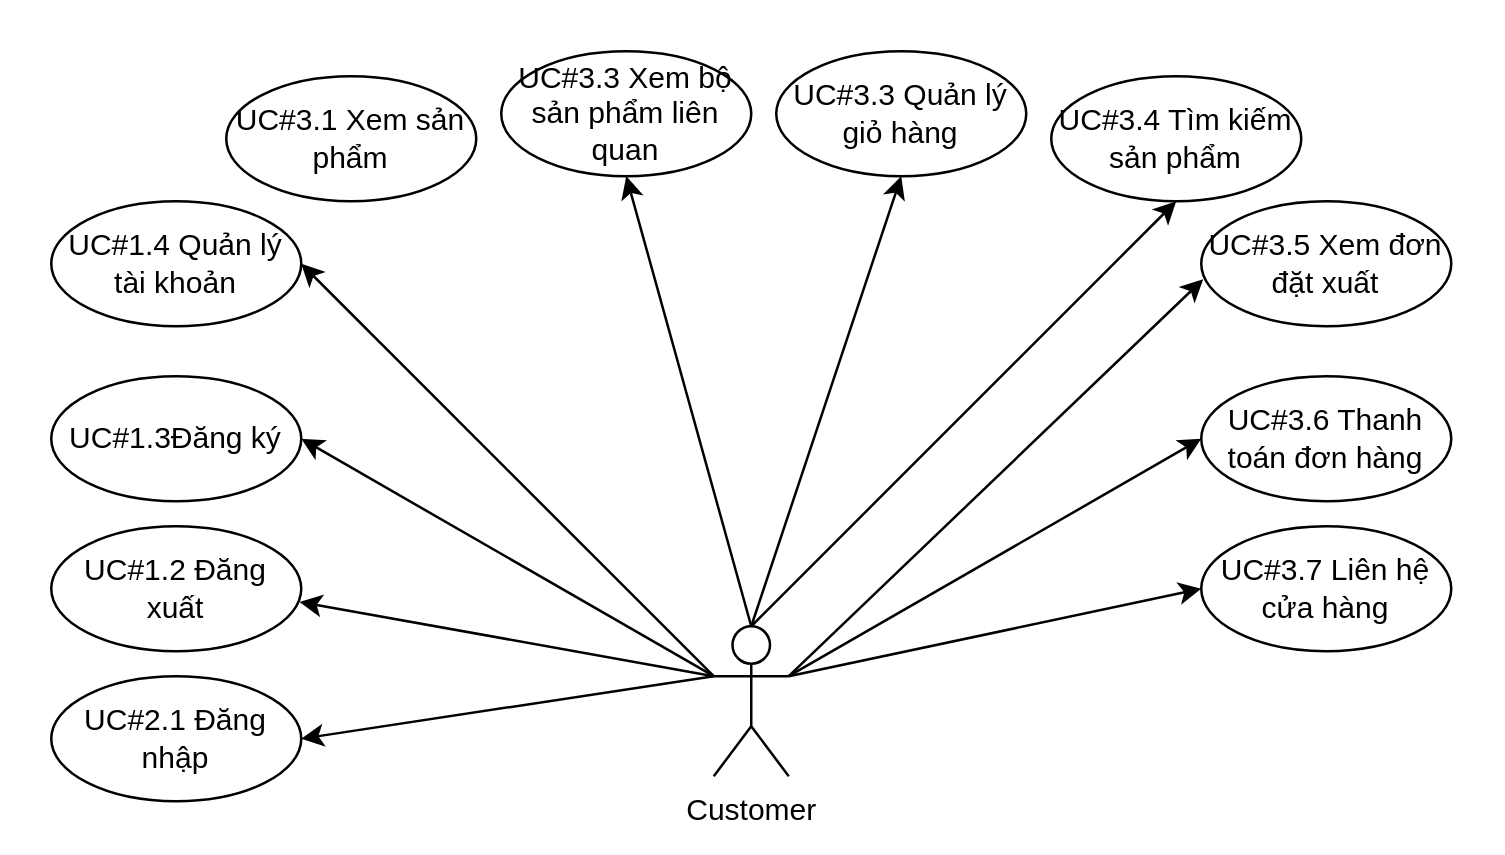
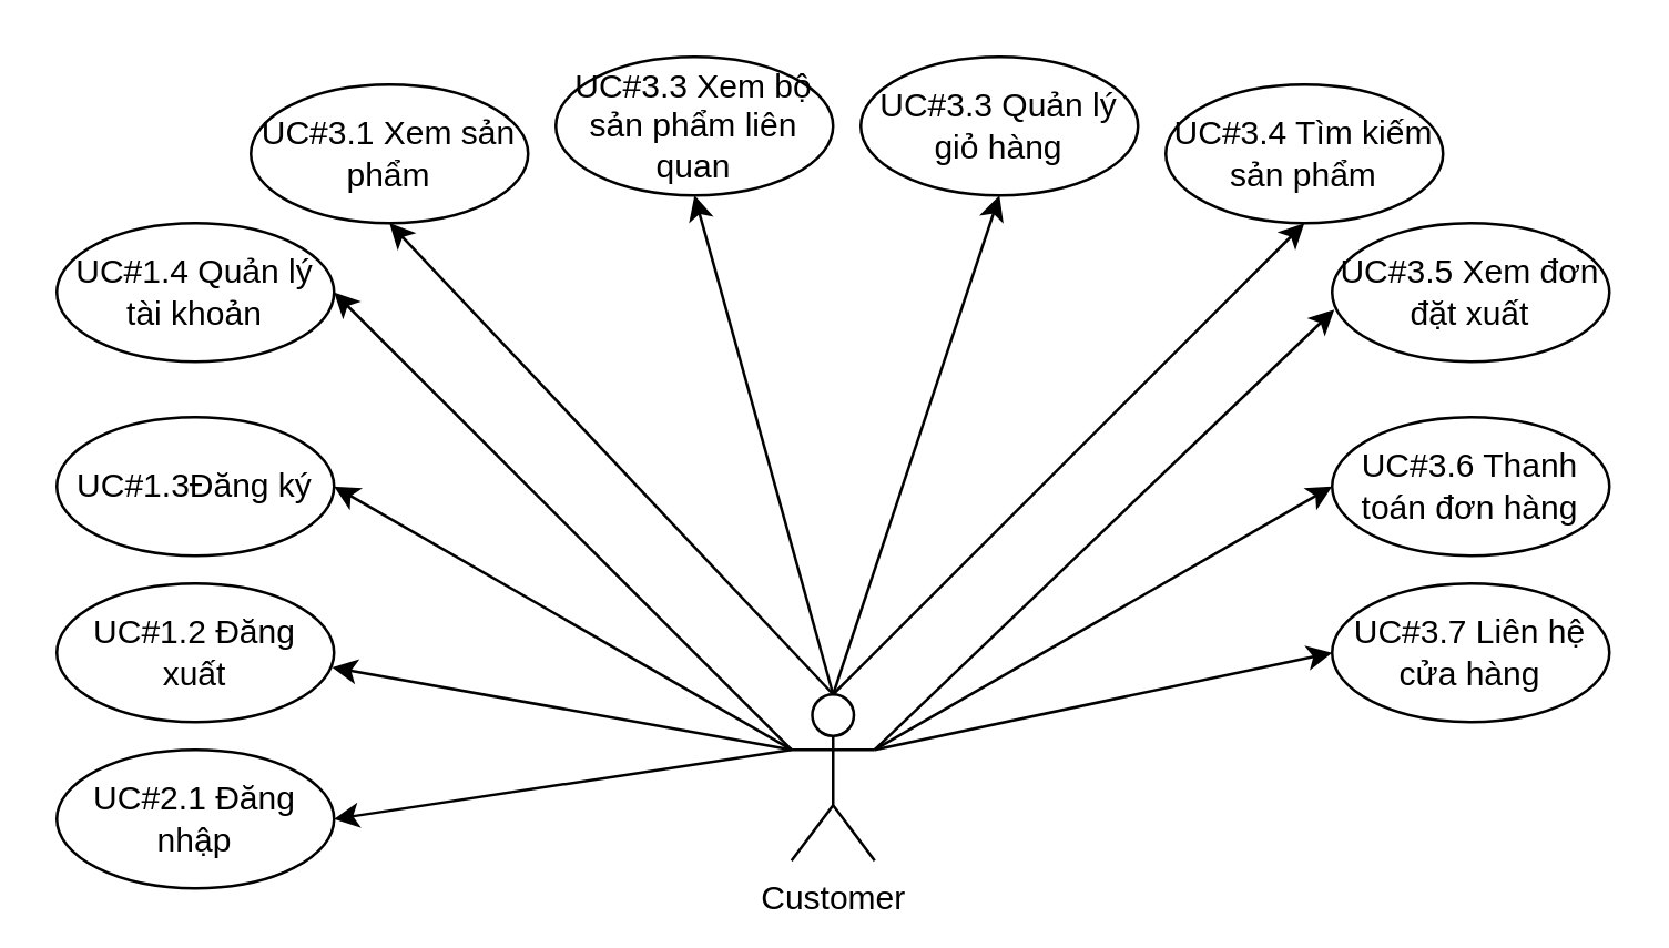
  <mxCell id="0" />
  <mxCell id="1" parent="0" />
  <mxCell id="2" value="Customer" style="shape=umlActor;verticalLabelPosition=bottom;verticalAlign=top;html=1;outlineConnect=0;" vertex="1" parent="1"><mxGeometry x="285" y="250" width="30" height="60" as="geometry" /></mxCell>
  <mxCell id="3" value="UC#2.1 Đăng nhập" style="ellipse;whiteSpace=wrap;html=1;" vertex="1" parent="1"><mxGeometry x="20" y="270" width="100" height="50" as="geometry" /></mxCell>
  <mxCell id="4" value="UC#1.3Đăng ký" style="ellipse;whiteSpace=wrap;html=1;" vertex="1" parent="1"><mxGeometry x="20" y="150" width="100" height="50" as="geometry" /></mxCell>
  <mxCell id="5" value="UC#1.2 Đăng xuất" style="ellipse;whiteSpace=wrap;html=1;" vertex="1" parent="1"><mxGeometry x="20" y="210" width="100" height="50" as="geometry" /></mxCell>
  <mxCell id="6" value="UC#1.4 Quản lý tài khoản" style="ellipse;whiteSpace=wrap;html=1;" vertex="1" parent="1"><mxGeometry x="20" y="80" width="100" height="50" as="geometry" /></mxCell>
  <mxCell id="7" value="UC#3.1 Xem sản phẩm" style="ellipse;whiteSpace=wrap;html=1;" vertex="1" parent="1"><mxGeometry x="90" y="30" width="100" height="50" as="geometry" /></mxCell>
  <mxCell id="8" value="UC#3.4 Tìm kiếm sản phẩm" style="ellipse;whiteSpace=wrap;html=1;" vertex="1" parent="1"><mxGeometry x="420" y="30" width="100" height="50" as="geometry" /></mxCell>
  <mxCell id="9" value="UC#3.3 Quản lý giỏ hàng" style="ellipse;whiteSpace=wrap;html=1;" vertex="1" parent="1"><mxGeometry x="310" y="20" width="100" height="50" as="geometry" /></mxCell>
  <mxCell id="10" value="UC#3.5 Xem đơn đặt xuất" style="ellipse;whiteSpace=wrap;html=1;" vertex="1" parent="1"><mxGeometry x="480" y="80" width="100" height="50" as="geometry" /></mxCell>
  <mxCell id="11" value="UC#3.6 Thanh toán đơn hàng" style="ellipse;whiteSpace=wrap;html=1;" vertex="1" parent="1"><mxGeometry x="480" y="150" width="100" height="50" as="geometry" /></mxCell>
  <mxCell id="12" value="UC#3.7 Liên hệ cửa hàng" style="ellipse;whiteSpace=wrap;html=1;" vertex="1" parent="1"><mxGeometry x="480" y="210" width="100" height="50" as="geometry" /></mxCell>
  <mxCell id="13" value="" style="endArrow=classic;html=1;rounded=0;entryX=1;entryY=0.5;entryDx=0;entryDy=0;exitX=0;exitY=0.333;exitDx=0;exitDy=0;exitPerimeter=0;" edge="1" parent="1" source="2" target="3"><mxGeometry width="50" height="50" relative="1" as="geometry"><mxPoint x="300" y="320" as="sourcePoint" /><mxPoint x="130" y="290" as="targetPoint" /></mxGeometry></mxCell>
  <mxCell id="14" value="" style="endArrow=classic;html=1;rounded=0;exitX=1;exitY=0.333;exitDx=0;exitDy=0;exitPerimeter=0;entryX=0;entryY=0.5;entryDx=0;entryDy=0;" edge="1" parent="1" source="2" target="12"><mxGeometry width="50" height="50" relative="1" as="geometry"><mxPoint x="320" y="280" as="sourcePoint" /><mxPoint x="460" y="290" as="targetPoint" /></mxGeometry></mxCell>
  <mxCell id="15" value="" style="endArrow=classic;html=1;rounded=0;entryX=1;entryY=0.5;entryDx=0;entryDy=0;exitX=0;exitY=0.333;exitDx=0;exitDy=0;exitPerimeter=0;" edge="1" parent="1" source="2" target="4"><mxGeometry width="50" height="50" relative="1" as="geometry"><mxPoint x="290" y="270" as="sourcePoint" /><mxPoint x="130" y="220" as="targetPoint" /></mxGeometry></mxCell>
  <mxCell id="16" value="" style="endArrow=classic;html=1;rounded=0;exitX=0;exitY=0.333;exitDx=0;exitDy=0;exitPerimeter=0;entryX=0.993;entryY=0.605;entryDx=0;entryDy=0;entryPerimeter=0;" edge="1" parent="1" source="2" target="5"><mxGeometry width="50" height="50" relative="1" as="geometry"><mxPoint x="290" y="260" as="sourcePoint" /><mxPoint x="130" y="150" as="targetPoint" /></mxGeometry></mxCell>
  <mxCell id="17" value="" style="endArrow=classic;html=1;rounded=0;entryX=1;entryY=0.5;entryDx=0;entryDy=0;exitX=0;exitY=0.333;exitDx=0;exitDy=0;exitPerimeter=0;" edge="1" parent="1" source="2" target="6"><mxGeometry width="50" height="50" relative="1" as="geometry"><mxPoint x="290" y="240" as="sourcePoint" /><mxPoint x="130" y="100" as="targetPoint" /></mxGeometry></mxCell>
+ <mxCell id="18" value="" style="endArrow=classic;html=1;rounded=0;entryX=0.5;entryY=1;entryDx=0;entryDy=0;exitX=0.5;exitY=0;exitDx=0;exitDy=0;exitPerimeter=0;" edge="1" parent="1" source="2" target="7"><mxGeometry width="50" height="50" relative="1" as="geometry"><mxPoint x="300" y="240" as="sourcePoint" /><mxPoint x="190" y="80" as="targetPoint" /></mxGeometry></mxCell>
  <mxCell id="19" value="" style="endArrow=classic;html=1;rounded=0;entryX=0.5;entryY=1;entryDx=0;entryDy=0;" edge="1" parent="1" target="8"><mxGeometry width="50" height="50" relative="1" as="geometry"><mxPoint x="300" y="250" as="sourcePoint" /><mxPoint x="300" y="80" as="targetPoint" /></mxGeometry></mxCell>
  <mxCell id="20" value="" style="endArrow=classic;html=1;rounded=0;entryX=0.5;entryY=1;entryDx=0;entryDy=0;exitX=0.5;exitY=0;exitDx=0;exitDy=0;exitPerimeter=0;" edge="1" parent="1" source="2" target="9"><mxGeometry width="50" height="50" relative="1" as="geometry"><mxPoint x="310" y="240" as="sourcePoint" /><mxPoint x="410" y="80" as="targetPoint" /></mxGeometry></mxCell>
  <mxCell id="21" value="" style="endArrow=classic;html=1;rounded=0;entryX=0.008;entryY=0.624;entryDx=0;entryDy=0;entryPerimeter=0;exitX=1;exitY=0.333;exitDx=0;exitDy=0;exitPerimeter=0;" edge="1" parent="1" source="2" target="10"><mxGeometry width="50" height="50" relative="1" as="geometry"><mxPoint x="320" y="250" as="sourcePoint" /><mxPoint x="460" y="110" as="targetPoint" /></mxGeometry></mxCell>
  <mxCell id="22" value="" style="endArrow=classic;html=1;rounded=0;entryX=0;entryY=0.5;entryDx=0;entryDy=0;exitX=1;exitY=0.333;exitDx=0;exitDy=0;exitPerimeter=0;" edge="1" parent="1" source="2" target="11"><mxGeometry width="50" height="50" relative="1" as="geometry"><mxPoint x="330" y="270" as="sourcePoint" /><mxPoint x="460" y="220" as="targetPoint" /></mxGeometry></mxCell>
  <mxCell id="23" value="UC#3.3 Xem bộ sản phẩm liên quan" style="ellipse;whiteSpace=wrap;html=1;" vertex="1" parent="1"><mxGeometry x="200" y="20" width="100" height="50" as="geometry" /></mxCell>
  <mxCell id="24" value="" style="endArrow=classic;html=1;rounded=0;entryX=0.5;entryY=1;entryDx=0;entryDy=0;exitX=0.5;exitY=0;exitDx=0;exitDy=0;exitPerimeter=0;" edge="1" parent="1" source="2" target="23"><mxGeometry width="50" height="50" relative="1" as="geometry"><mxPoint x="330" y="310" as="sourcePoint" /><mxPoint x="330" y="150" as="targetPoint" /></mxGeometry></mxCell>
